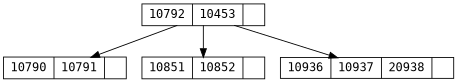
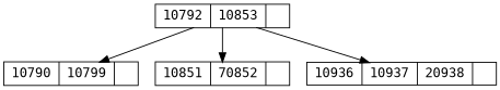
  digraph {
    fontname="DejaVu Sans Mono"
    node [fontname="DejaVu Sans Mono" shape=record]
    edge [fontname="DejaVu Sans Mono"]
-   n1 [height=.1 label="<f0>10792|<f1>10453|"]
-   n2 [height=.1 label="<f0>10790|<f1>10791|"]
-   n3 [height=.1 label="<f0>10851|<f1>10852|"]
+   n1 [height=.1 label="<f0>10792|<f1>10853|"]
+   n2 [height=.1 label="<f0>10790|<f1>10799|"]
+   n3 [height=.1 label="<f0>10851|<f1>70852|"]
    n4 [height=.1 label="<f0>10936|<f1>10937|<f2>20938|"]
    n1 -> n2
    n1 -> n3
    n1 -> n4
  }
